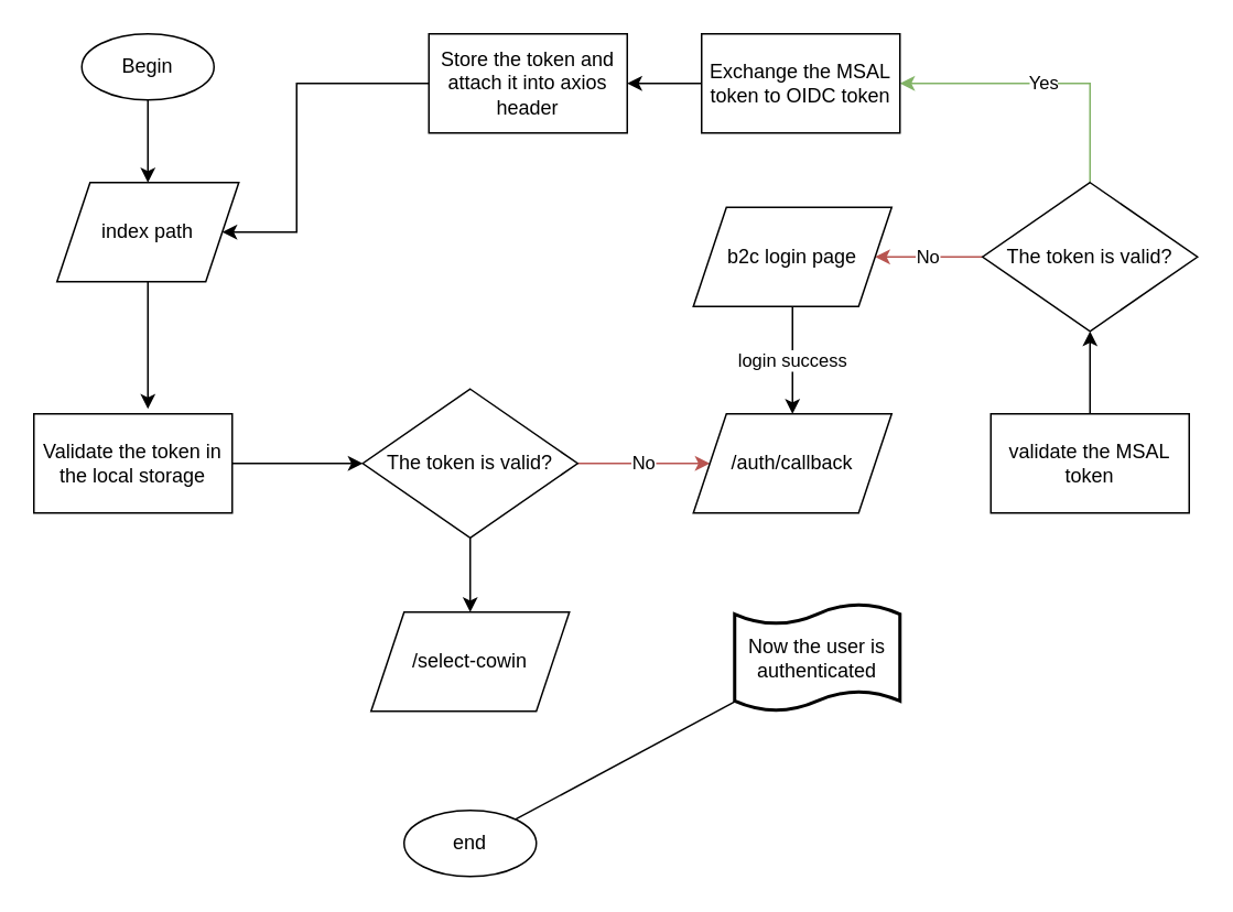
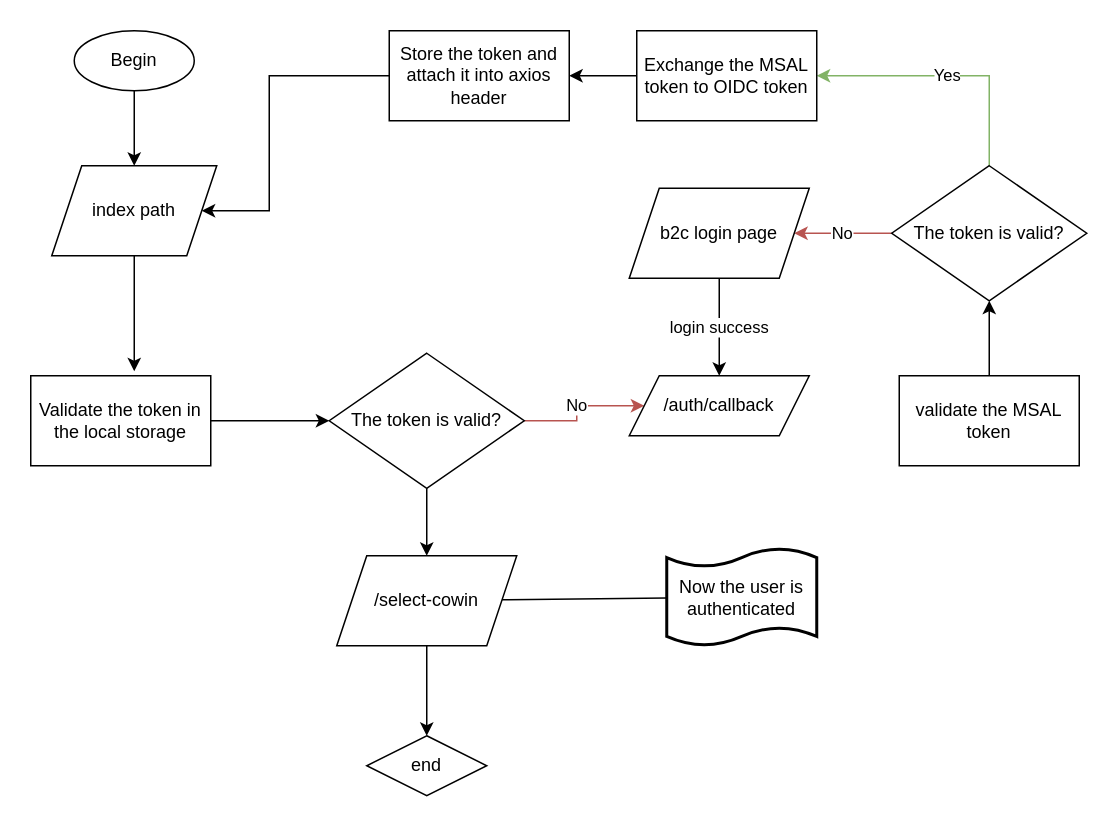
  <mxCell id="0" />
  <mxCell id="1" parent="0" />
  <mxCell id="2" style="edgeStyle=orthogonalEdgeStyle;rounded=0;orthogonalLoop=1;jettySize=auto;html=1;entryX=0.5;entryY=0;entryDx=0;entryDy=0;fontFamily=Helvetica;" edge="1" parent="1" source="3" target="4"><mxGeometry relative="1" as="geometry" /></mxCell>
  <mxCell id="3" value="Begin" style="ellipse;whiteSpace=wrap;html=1;fontFamily=Helvetica;" vertex="1" parent="1"><mxGeometry x="49" y="20" width="80" height="40" as="geometry" /></mxCell>
  <mxCell id="4" value="index path" style="shape=parallelogram;perimeter=parallelogramPerimeter;whiteSpace=wrap;html=1;fixedSize=1;fontFamily=Helvetica;" vertex="1" parent="1"><mxGeometry x="34" y="110" width="110" height="60" as="geometry" /></mxCell>
  <mxCell id="5" style="edgeStyle=orthogonalEdgeStyle;rounded=0;orthogonalLoop=1;jettySize=auto;html=1;entryX=0;entryY=0.5;entryDx=0;entryDy=0;fontFamily=Helvetica;" edge="1" parent="1" source="6" target="10"><mxGeometry relative="1" as="geometry" /></mxCell>
  <mxCell id="6" value="Validate the token in the local storage" style="rounded=0;whiteSpace=wrap;html=1;" vertex="1" parent="1"><mxGeometry x="20" y="250" width="120" height="60" as="geometry" /></mxCell>
  <mxCell id="7" style="edgeStyle=orthogonalEdgeStyle;rounded=0;orthogonalLoop=1;jettySize=auto;html=1;entryX=0.575;entryY=-0.05;entryDx=0;entryDy=0;entryPerimeter=0;fontFamily=Helvetica;" edge="1" parent="1" source="4" target="6"><mxGeometry relative="1" as="geometry" /></mxCell>
  <mxCell id="8" value="No" style="edgeStyle=orthogonalEdgeStyle;rounded=0;orthogonalLoop=1;jettySize=auto;html=1;fillColor=#f8cecc;strokeColor=#b85450;fontFamily=Helvetica;" edge="1" parent="1" source="10" target="11"><mxGeometry relative="1" as="geometry" /></mxCell>
  <mxCell id="9" style="edgeStyle=orthogonalEdgeStyle;rounded=0;orthogonalLoop=1;jettySize=auto;html=1;" edge="1" parent="1" source="10" target="24"><mxGeometry relative="1" as="geometry" /></mxCell>
  <mxCell id="10" value="The token is valid?" style="rhombus;whiteSpace=wrap;html=1;fontFamily=Helvetica;" vertex="1" parent="1"><mxGeometry x="219" y="235" width="130" height="90" as="geometry" /></mxCell>
- <mxCell id="11" value="/auth/callback" style="shape=parallelogram;perimeter=parallelogramPerimeter;whiteSpace=wrap;html=1;fixedSize=1;fontFamily=Helvetica;" vertex="1" parent="1"><mxGeometry x="419" y="250" width="120" height="60" as="geometry" /></mxCell>
+ <mxCell id="11" value="/auth/callback" style="shape=parallelogram;perimeter=parallelogramPerimeter;whiteSpace=wrap;html=1;fixedSize=1;fontFamily=Helvetica;" vertex="1" parent="1"><mxGeometry x="419" y="250" width="120" height="40" as="geometry" /></mxCell>
  <mxCell id="12" style="edgeStyle=orthogonalEdgeStyle;rounded=0;orthogonalLoop=1;jettySize=auto;html=1;entryX=0.5;entryY=1;entryDx=0;entryDy=0;fontFamily=Helvetica;" edge="1" parent="1" source="13" target="16"><mxGeometry relative="1" as="geometry" /></mxCell>
  <mxCell id="13" value="validate the MSAL token" style="rounded=0;whiteSpace=wrap;html=1;fontFamily=Helvetica;" vertex="1" parent="1"><mxGeometry x="599" y="250" width="120" height="60" as="geometry" /></mxCell>
  <mxCell id="14" value="No" style="edgeStyle=orthogonalEdgeStyle;rounded=0;orthogonalLoop=1;jettySize=auto;html=1;entryX=1;entryY=0.5;entryDx=0;entryDy=0;fillColor=#f8cecc;strokeColor=#b85450;fontFamily=Helvetica;" edge="1" parent="1" source="16" target="18"><mxGeometry relative="1" as="geometry" /></mxCell>
  <mxCell id="15" value="Yes" style="edgeStyle=orthogonalEdgeStyle;rounded=0;orthogonalLoop=1;jettySize=auto;html=1;entryX=1;entryY=0.5;entryDx=0;entryDy=0;fillColor=#d5e8d4;strokeColor=#82b366;fontFamily=Helvetica;" edge="1" parent="1" source="16" target="20"><mxGeometry relative="1" as="geometry"><Array as="points"><mxPoint x="659" y="50" /></Array></mxGeometry></mxCell>
  <mxCell id="16" value="The token is valid?" style="rhombus;whiteSpace=wrap;html=1;fontFamily=Helvetica;" vertex="1" parent="1"><mxGeometry x="594" y="110" width="130" height="90" as="geometry" /></mxCell>
  <mxCell id="17" value="login success" style="edgeStyle=orthogonalEdgeStyle;rounded=0;orthogonalLoop=1;jettySize=auto;html=1;entryX=0.5;entryY=0;entryDx=0;entryDy=0;fontFamily=Helvetica;" edge="1" parent="1" source="18" target="11"><mxGeometry relative="1" as="geometry" /></mxCell>
  <mxCell id="18" value="b2c login page" style="shape=parallelogram;perimeter=parallelogramPerimeter;whiteSpace=wrap;html=1;fixedSize=1;fontFamily=Helvetica;" vertex="1" parent="1"><mxGeometry x="419" y="125" width="120" height="60" as="geometry" /></mxCell>
  <mxCell id="19" style="edgeStyle=orthogonalEdgeStyle;rounded=0;orthogonalLoop=1;jettySize=auto;html=1;entryX=1;entryY=0.5;entryDx=0;entryDy=0;" edge="1" parent="1" source="20" target="22"><mxGeometry relative="1" as="geometry" /></mxCell>
  <mxCell id="20" value="Exchange the MSAL token to OIDC token" style="rounded=0;whiteSpace=wrap;html=1;fontFamily=Helvetica;" vertex="1" parent="1"><mxGeometry x="424" y="20" width="120" height="60" as="geometry" /></mxCell>
  <mxCell id="21" style="edgeStyle=orthogonalEdgeStyle;rounded=0;orthogonalLoop=1;jettySize=auto;html=1;entryX=1;entryY=0.5;entryDx=0;entryDy=0;" edge="1" parent="1" source="22" target="4"><mxGeometry relative="1" as="geometry"><Array as="points"><mxPoint x="179" y="50" /><mxPoint x="179" y="140" /></Array></mxGeometry></mxCell>
  <mxCell id="22" value="Store the token and attach it into axios header" style="rounded=0;whiteSpace=wrap;html=1;fontFamily=Helvetica;" vertex="1" parent="1"><mxGeometry x="259" y="20" width="120" height="60" as="geometry" /></mxCell>
+ <mxCell id="23" style="edgeStyle=orthogonalEdgeStyle;rounded=0;orthogonalLoop=1;jettySize=auto;html=1;" edge="1" parent="1" source="24" target="25"><mxGeometry relative="1" as="geometry" /></mxCell>
  <mxCell id="24" value="/select-cowin" style="shape=parallelogram;perimeter=parallelogramPerimeter;whiteSpace=wrap;html=1;fixedSize=1;fontFamily=Helvetica;" vertex="1" parent="1"><mxGeometry x="224" y="370" width="120" height="60" as="geometry" /></mxCell>
- <mxCell id="25" value="end" style="ellipse;whiteSpace=wrap;html=1;fontFamily=Helvetica;" vertex="1" parent="1"><mxGeometry x="244" y="490" width="80" height="40" as="geometry" /></mxCell>
- <mxCell id="26" style="rounded=0;orthogonalLoop=1;jettySize=auto;html=1;endArrow=none;startFill=0;" edge="1" parent="1" source="27" target="25"><mxGeometry relative="1" as="geometry"><mxPoint x="419" y="392.703" as="sourcePoint" /></mxGeometry></mxCell>
+ <mxCell id="25" value="end" style="rhombus;whiteSpace=wrap;html=1;fontFamily=Helvetica;" vertex="1" parent="1"><mxGeometry x="244" y="490" width="80" height="40" as="geometry" /></mxCell>
+ <mxCell id="26" style="rounded=0;orthogonalLoop=1;jettySize=auto;html=1;endArrow=none;startFill=0;" edge="1" parent="1" source="27" target="24"><mxGeometry relative="1" as="geometry"><mxPoint x="419" y="392.703" as="sourcePoint" /></mxGeometry></mxCell>
  <mxCell id="27" value="Now the user is authenticated" style="shape=tape;whiteSpace=wrap;html=1;strokeWidth=2;size=0.19" vertex="1" parent="1"><mxGeometry x="444" y="365" width="100" height="65" as="geometry" /></mxCell>
